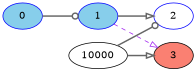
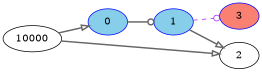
  digraph {
    rankdir=LR
    node [color=black fillcolor=skyblue style=filled]
    edge [arrowhead=onormal color=gray40 style=bold]
    n1 [color=blue label=0]
    n2 [color=blue label=1]
-   n3 [color=blue fillcolor=white label=2]
-   n4 [fillcolor=salmon label=3]
+   n3 [fillcolor=white label=2]
+   n4 [color=blue fillcolor=salmon label=3]
    n5 [fillcolor=white label=10000]
    n1 -> n2 [arrowhead=odot]
    n2 -> n3
-   n2 -> n4 [color=purple style=dashed]
-   n5 -> n4
-   n5 -> n3 [arrowhead=odot]
+   n2 -> n4 [arrowhead=odot color=purple style=dashed]
+   n5 -> n1
+   n5 -> n3
  }
